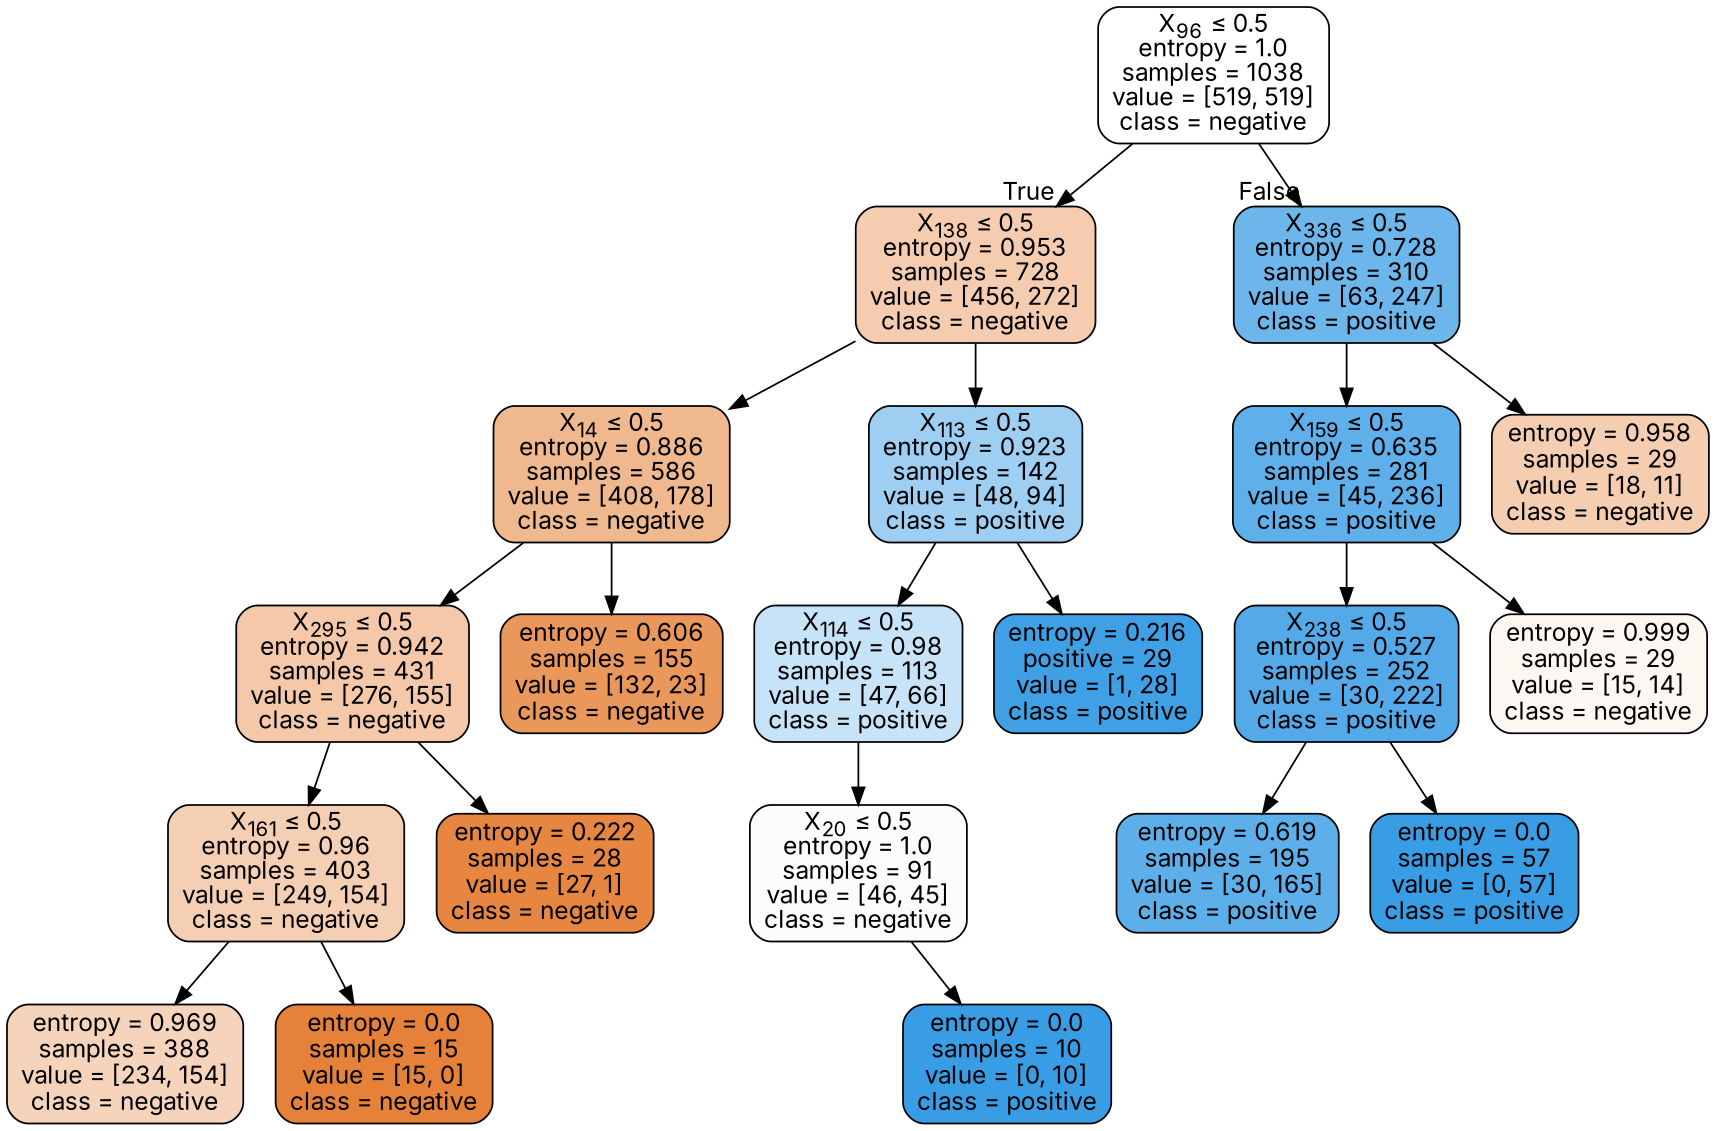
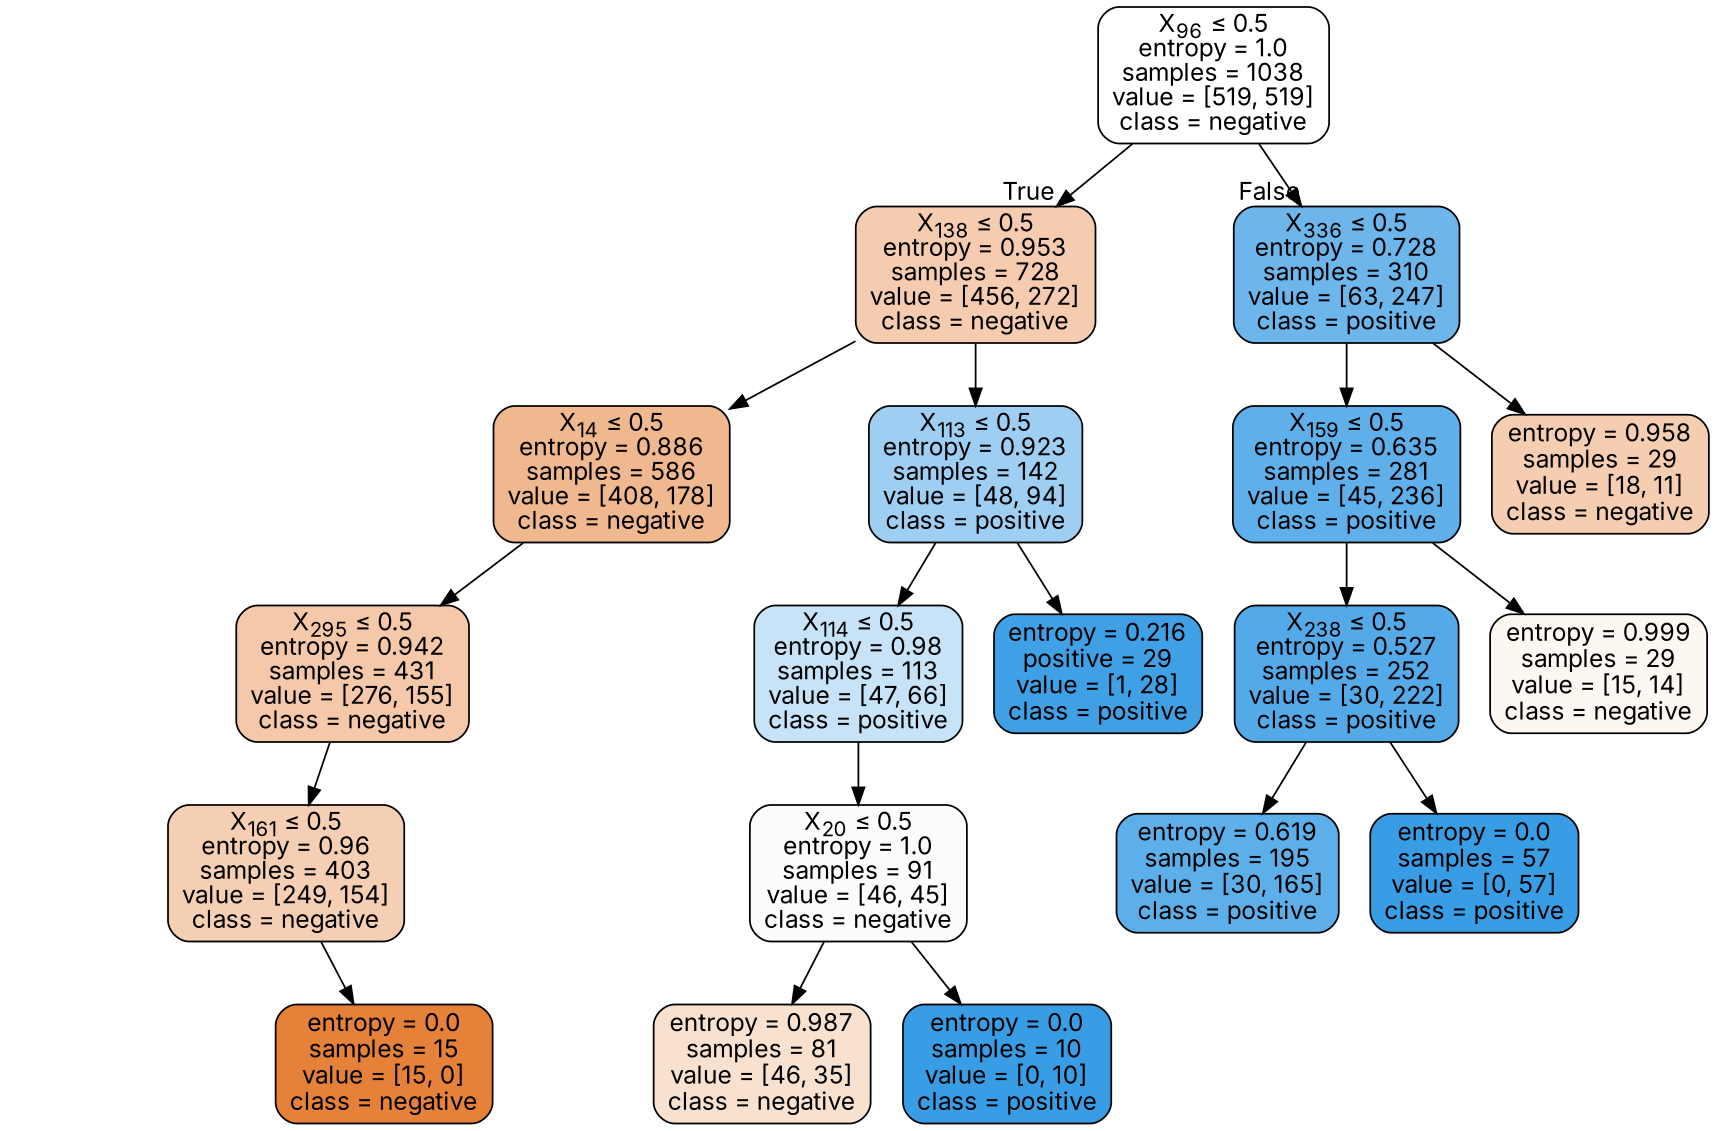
  digraph {
    fontname=Inter
    node [color=black fillcolor="#399de5" fontname=Inter shape=box style="filled, rounded"]
    edge [fontname=Inter]
    n1 [fillcolor="#ffffff" label=<X<SUB>96</SUB> &le; 0.5<br/>entropy = 1.0<br/>samples = 1038<br/>value = [519, 519]<br/>class = negative>]
    n2 [fillcolor="#f5ccaf" label=<X<SUB>138</SUB> &le; 0.5<br/>entropy = 0.953<br/>samples = 728<br/>value = [456, 272]<br/>class = negative>]
    n3 [fillcolor="#6cb6ec" label=<X<SUB>336</SUB> &le; 0.5<br/>entropy = 0.728<br/>samples = 310<br/>value = [63, 247]<br/>class = positive>]
    n4 [fillcolor="#f0b88f" label=<X<SUB>14</SUB> &le; 0.5<br/>entropy = 0.886<br/>samples = 586<br/>value = [408, 178]<br/>class = negative>]
    n5 [fillcolor="#9ecff2" label=<X<SUB>113</SUB> &le; 0.5<br/>entropy = 0.923<br/>samples = 142<br/>value = [48, 94]<br/>class = positive>]
    n6 [fillcolor="#5fb0ea" label=<X<SUB>159</SUB> &le; 0.5<br/>entropy = 0.635<br/>samples = 281<br/>value = [45, 236]<br/>class = positive>]
    n7 [fillcolor="#f5ceb2" label=<entropy = 0.958<br/>samples = 29<br/>value = [18, 11]<br/>class = negative>]
    n8 [fillcolor="#f4c8a8" label=<X<SUB>295</SUB> &le; 0.5<br/>entropy = 0.942<br/>samples = 431<br/>value = [276, 155]<br/>class = negative>]
-   n9 [fillcolor="#ea975c" label=<entropy = 0.606<br/>samples = 155<br/>value = [132, 23]<br/>class = negative>]
    n10 [fillcolor="#c6e3f8" label=<X<SUB>114</SUB> &le; 0.5<br/>entropy = 0.98<br/>samples = 113<br/>value = [47, 66]<br/>class = positive>]
    n11 [fillcolor="#40a0e6" label=<entropy = 0.216<br/>positive = 29<br/>value = [1, 28]<br/>class = positive>]
    n12 [fillcolor="#f5cfb3" label=<X<SUB>161</SUB> &le; 0.5<br/>entropy = 0.96<br/>samples = 403<br/>value = [249, 154]<br/>class = negative>]
-   n13 [fillcolor="#e68640" label=<entropy = 0.222<br/>samples = 28<br/>value = [27, 1]<br/>class = negative>]
-   n14 [fillcolor="#f6d4bb" label=<entropy = 0.969<br/>samples = 388<br/>value = [234, 154]<br/>class = negative>]
    n15 [fillcolor="#e58139" label=<entropy = 0.0<br/>samples = 15<br/>value = [15, 0]<br/>class = negative>]
    n16 [fillcolor="#fefcfb" label=<X<SUB>20</SUB> &le; 0.5<br/>entropy = 1.0<br/>samples = 91<br/>value = [46, 45]<br/>class = negative>]
+   n17 [fillcolor="#f9e1d0" label=<entropy = 0.987<br/>samples = 81<br/>value = [46, 35]<br/>class = negative>]
    n18 [label=<entropy = 0.0<br/>samples = 10<br/>value = [0, 10]<br/>class = positive>]
    n19 [fillcolor="#54aae9" label=<X<SUB>238</SUB> &le; 0.5<br/>entropy = 0.527<br/>samples = 252<br/>value = [30, 222]<br/>class = positive>]
    n20 [fillcolor="#fdf7f2" label=<entropy = 0.999<br/>samples = 29<br/>value = [15, 14]<br/>class = negative>]
    n21 [fillcolor="#5dafea" label=<entropy = 0.619<br/>samples = 195<br/>value = [30, 165]<br/>class = positive>]
    n22 [label=<entropy = 0.0<br/>samples = 57<br/>value = [0, 57]<br/>class = positive>]
    n1 -> n2 [headlabel=True labelangle=45 labeldistance=2.5]
    n1 -> n3 [headlabel=False labelangle=-45 labeldistance=2.5]
    n2 -> n4
    n2 -> n5
    n3 -> n6
    n3 -> n7
    n4 -> n8
-   n4 -> n9
    n5 -> n10
    n5 -> n11
    n6 -> n19
    n6 -> n20
    n8 -> n12
-   n8 -> n13
    n10 -> n16
-   n12 -> n14
    n12 -> n15
+   n16 -> n17
    n16 -> n18
    n19 -> n21
    n19 -> n22
  }
